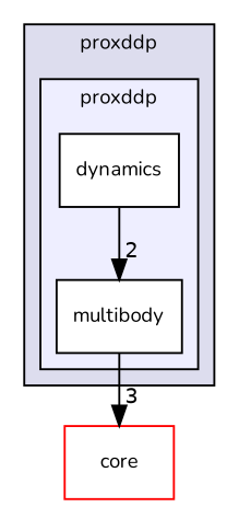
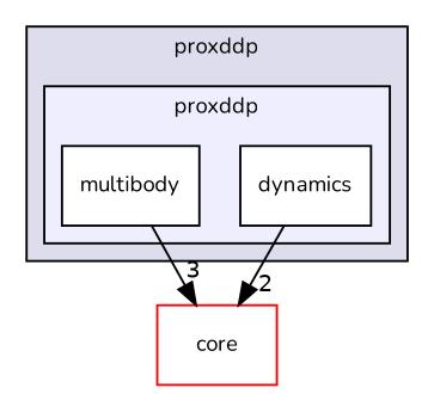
  digraph {
    compound=true
    fontname=Nunito
    node [color=black fillcolor=white fontname=Nunito fontsize=10 shape=box style=filled]
    edge [fontname=Nunito labeldistance=1.5 labelfontname=Helvetica labelfontsize=10]
    n1 [label=dynamics]
    n2 [label=multibody]
    n3 [color=red label=core fillcolor="" style=""]
    subgraph cluster_1 {
      bgcolor="#ddddee"
      fontsize=10
      label=proxddp
      pencolor=black
      subgraph cluster_2 {
        bgcolor="#eeeeff"
        fontsize=10
        label=proxddp
        pencolor=black
        n1
        n2
      }
    }
-   n1 -> n2 [headlabel=2]
+   n1 -> n3 [headlabel=2]
    n2 -> n3 [headlabel=3]
  }
